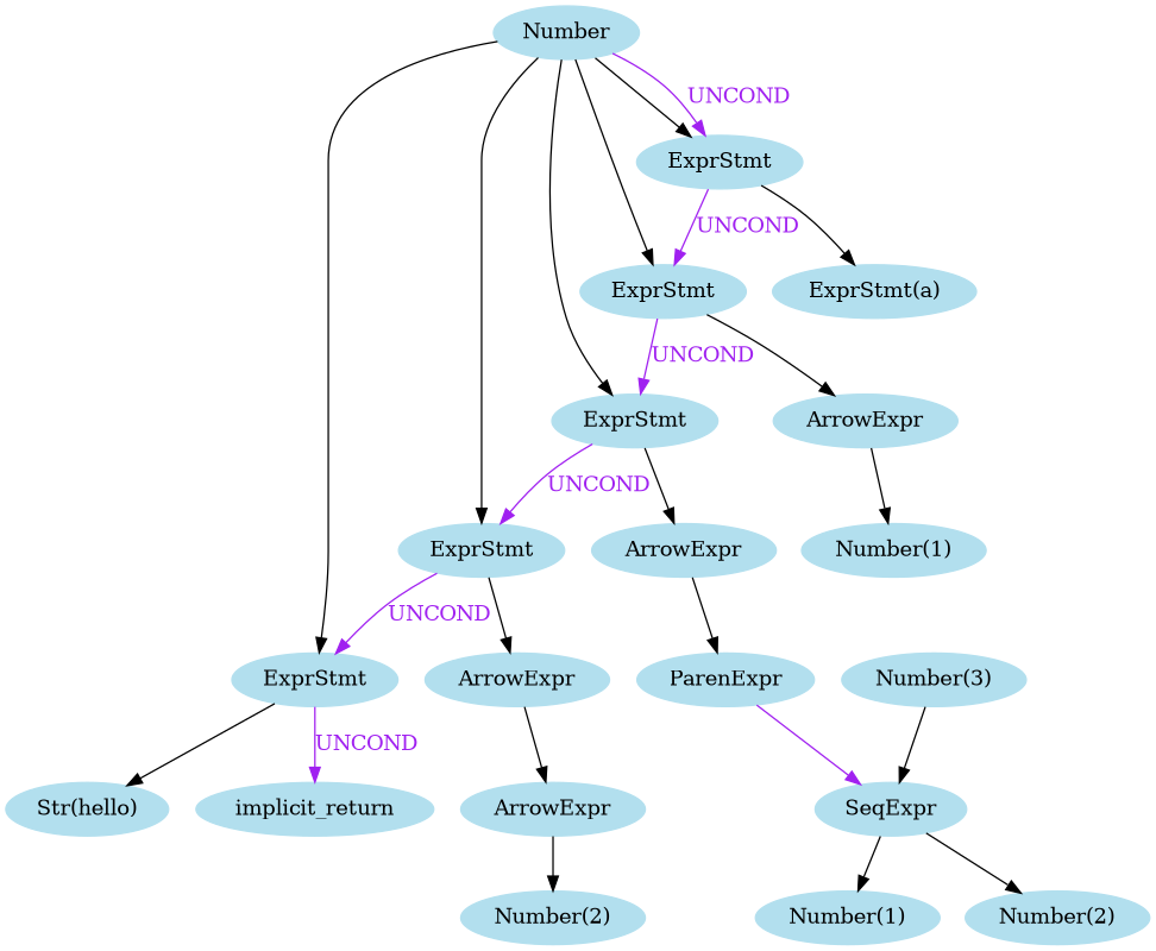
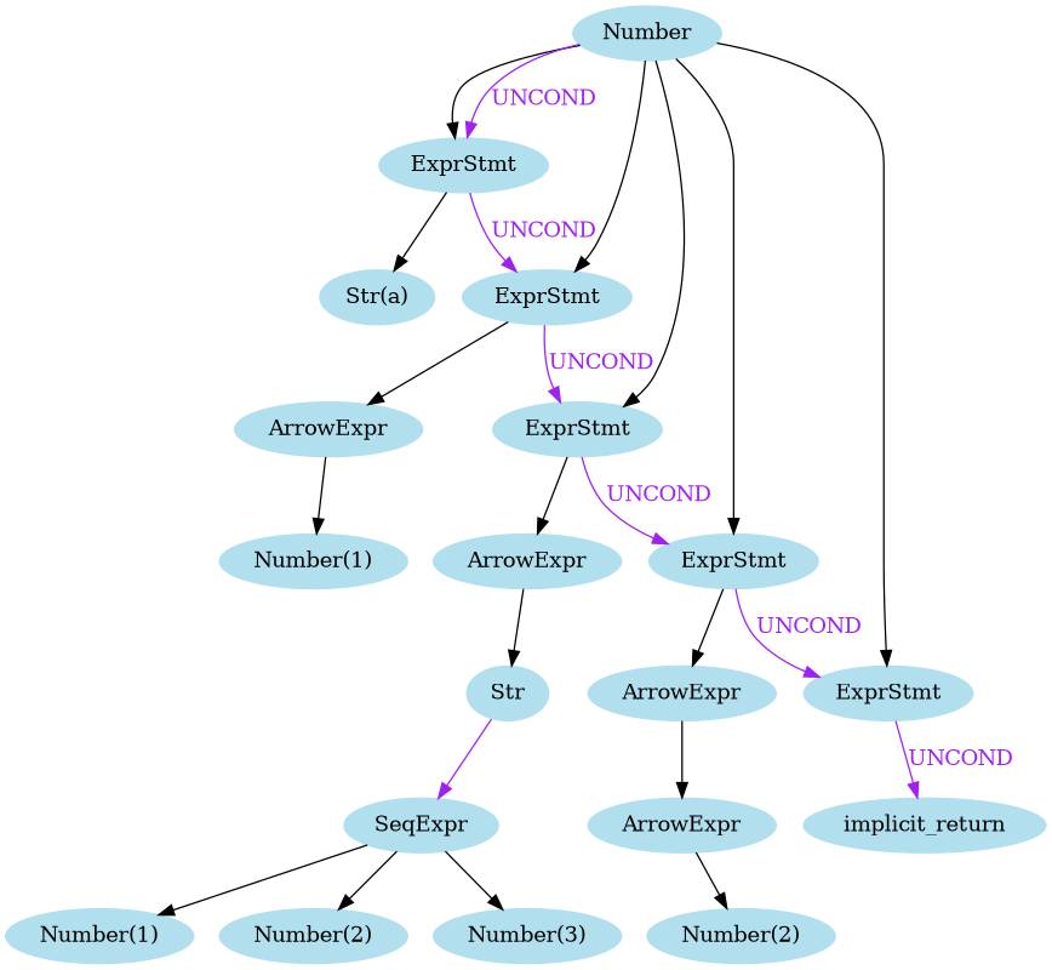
  digraph {
    node [color=lightblue2 style=filled]
    n1 [label=Number]
    n2 [label=ExprStmt]
    n3 [label=ExprStmt]
    n4 [label=ExprStmt]
    n5 [label=ExprStmt]
    n6 [label=ExprStmt]
-   n7 [label="ExprStmt(a)"]
+   n7 [label="Str(a)"]
    n8 [label=ArrowExpr]
    n9 [label=ArrowExpr]
    n10 [label=ArrowExpr]
-   n11 [label="Str(hello)"]
    n12 [label=implicit_return]
    n13 [label="Number(1)"]
-   n14 [label=ParenExpr]
+   n14 [label=Str]
    n15 [label=SeqExpr]
    n16 [label="Number(1)"]
    n17 [label="Number(2)"]
    n18 [label="Number(3)"]
    n19 [label=ArrowExpr]
    n20 [label="Number(2)"]
    n1 -> n2
    n1 -> n2 [color=purple fontcolor=purple label=UNCOND]
    n1 -> n3
    n1 -> n4
    n1 -> n5
    n1 -> n6
    n2 -> n3 [color=purple fontcolor=purple label=UNCOND]
    n2 -> n7
    n3 -> n4 [color=purple fontcolor=purple label=UNCOND]
    n3 -> n8
    n4 -> n5 [color=purple fontcolor=purple label=UNCOND]
    n4 -> n9
    n5 -> n6 [color=purple fontcolor=purple label=UNCOND]
    n5 -> n10
-   n6 -> n11
    n6 -> n12 [color=purple fontcolor=purple label=UNCOND]
    n8 -> n13
    n9 -> n14
    n10 -> n19
    n14 -> n15 [color=purple]
    n15 -> n16
    n15 -> n17
-   n18 -> n15
+   n15 -> n18
    n19 -> n20
  }
